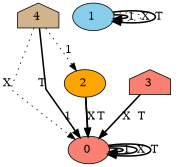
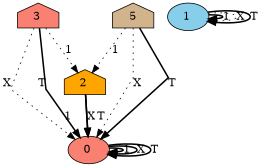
  digraph {
    splines=false
    node [fillcolor=salmon shape=ellipse style=filled]
    edge [style=bold]
    n1 [label="0 "]
    n2 [fillcolor=skyblue label="1 "]
-   n3 [fillcolor=orange label="2 "]
+   n3 [fillcolor=orange label="2 " shape=house]
    n4 [label="3 " shape=house]
-   n5 [fillcolor=tan label="4 " shape=house]
+   n5 [fillcolor=tan label=5 shape=house]
    n1 -> n1 [label=1]
    n1 -> n1 [label=X]
    n1 -> n1 [label=T]
    n2 -> n2 [label=1]
    n2 -> n2 [label=X style=dotted]
    n2 -> n2 [label=T]
    n3 -> n1 [label=1]
    n3 -> n1 [label=X]
    n3 -> n1 [label=T style=dotted]
    n4 -> n1 [label=X style=dotted]
    n4 -> n1 [label=T]
+   n4 -> n3 [label=1 style=dotted]
    n5 -> n1 [label=X style=dotted]
    n5 -> n1 [label=T]
    n5 -> n3 [label=1 style=dotted]
  }
